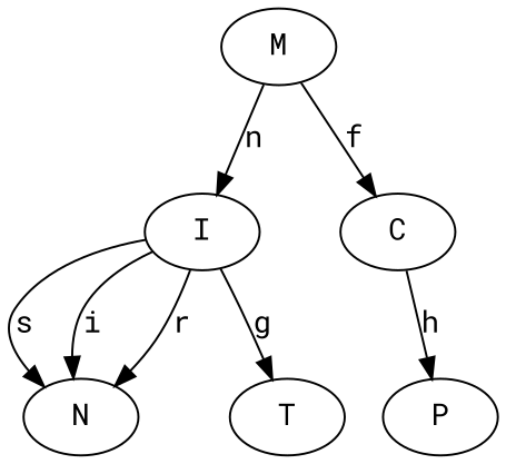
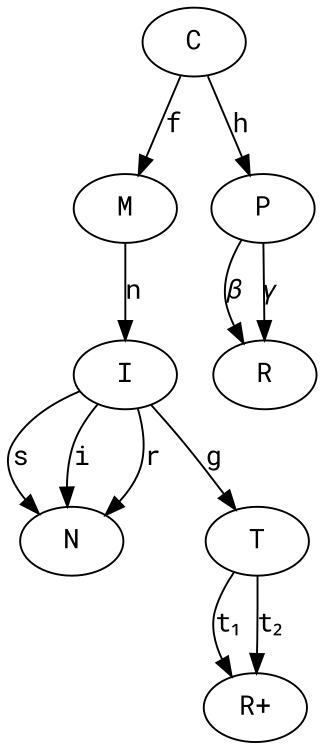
  digraph {
    fontname="Roboto Mono"
    node [fontname="Roboto Mono"]
    edge [fontname="Roboto Mono"]
    n1 [label=I position="1,0"]
    n2 [label=N]
    n3 [label=T]
    n4 [label=M position="2,0"]
    n5 [label=C]
    n6 [label=P]
+   n7 [label=R]
+   n8 [label="R+"]
    n1 -> n2 [label=s]
    n1 -> n2 [label="i   "]
    n1 -> n2 [label="r "]
    n1 -> n3 [label=g]
+   n3 -> n8 [label="t₁  "]
+   n3 -> n8 [label="t₂ "]
    n4 -> n1 [label=n]
-   n4 -> n5 [label=f]
+   n5 -> n4 [label=f]
    n5 -> n6 [label=h]
+   n6 -> n7 [label="𝛽   "]
+   n6 -> n7 [label="𝛾   "]
  }
